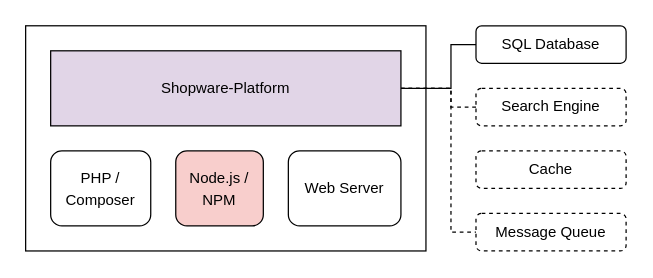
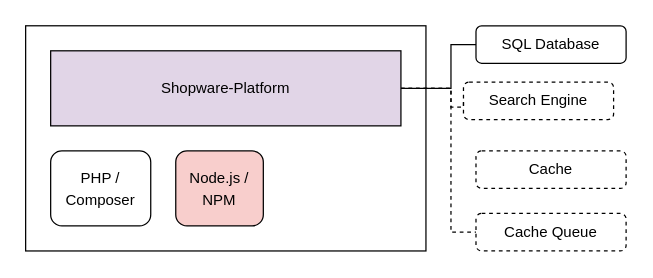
  <mxCell id="0" />
  <mxCell id="1" parent="0" />
  <mxCell id="2" value="" style="rounded=0;whiteSpace=wrap;html=1;fillColor=none;" parent="1" vertex="1"><mxGeometry x="20" y="20" width="320" height="180" as="geometry" /></mxCell>
  <mxCell id="3" value="&lt;p style=&quot;line-height: 120%;&quot;&gt;&lt;/p&gt;&lt;div style=&quot;line-height: 150%;&quot;&gt;PHP /&lt;br&gt;&lt;/div&gt;&lt;div style=&quot;line-height: 150%;&quot;&gt;Composer&lt;br&gt;&lt;/div&gt;&lt;p style=&quot;line-height: 150%;&quot;&gt;&lt;/p&gt;" style="rounded=1;whiteSpace=wrap;html=1;" parent="1" vertex="1"><mxGeometry x="40" y="120" width="80" height="60" as="geometry" /></mxCell>
  <mxCell id="4" value="SQL Database" style="rounded=1;whiteSpace=wrap;html=1;" parent="1" vertex="1"><mxGeometry x="380" y="20" width="120" height="30" as="geometry" /></mxCell>
  <mxCell id="5" value="&lt;p style=&quot;line-height: 150%;&quot;&gt;Node.js /&lt;br&gt;NPM&lt;/p&gt;" style="rounded=1;whiteSpace=wrap;html=1;fillColor=#f8cecc;" parent="1" vertex="1"><mxGeometry x="140" y="120" width="70" height="60" as="geometry" /></mxCell>
- <mxCell id="6" value="Web Server" style="rounded=1;whiteSpace=wrap;html=1;" parent="1" vertex="1"><mxGeometry x="230" y="120" width="90" height="60" as="geometry" /></mxCell>
- <mxCell id="7" value="Search Engine" style="rounded=1;whiteSpace=wrap;html=1;fillStyle=auto;gradientColor=none;glass=0;shadow=0;dashed=1;" parent="1" vertex="1"><mxGeometry x="380" y="70" width="120" height="30" as="geometry" /></mxCell>
- <mxCell id="8" value="Message Queue" style="rounded=1;whiteSpace=wrap;html=1;fillStyle=auto;gradientColor=none;glass=0;shadow=0;dashed=1;" parent="1" vertex="1"><mxGeometry x="380" y="170" width="120" height="30" as="geometry" /></mxCell>
+ <mxCell id="7" value="Search Engine" style="rounded=1;whiteSpace=wrap;html=1;fillStyle=auto;gradientColor=none;glass=0;shadow=0;dashed=1;" parent="1" vertex="1"><mxGeometry x="370" y="65" width="120" height="30" as="geometry" /></mxCell>
+ <mxCell id="8" value="Cache Queue" style="rounded=1;whiteSpace=wrap;html=1;fillStyle=auto;gradientColor=none;glass=0;shadow=0;dashed=1;" parent="1" vertex="1"><mxGeometry x="380" y="170" width="120" height="30" as="geometry" /></mxCell>
  <mxCell id="9" style="edgeStyle=orthogonalEdgeStyle;rounded=0;orthogonalLoop=1;jettySize=auto;html=1;exitX=1;exitY=0.5;exitDx=0;exitDy=0;entryX=0;entryY=0.5;entryDx=0;entryDy=0;endArrow=none;endFill=0;" parent="1" source="12" target="4" edge="1"><mxGeometry relative="1" as="geometry"><Array as="points"><mxPoint x="360" y="70" /><mxPoint x="360" y="35" /></Array></mxGeometry></mxCell>
  <mxCell id="10" style="edgeStyle=orthogonalEdgeStyle;rounded=0;orthogonalLoop=1;jettySize=auto;html=1;exitX=1;exitY=0.5;exitDx=0;exitDy=0;entryX=0;entryY=0.5;entryDx=0;entryDy=0;dashed=1;endArrow=none;endFill=0;" parent="1" source="12" target="7" edge="1"><mxGeometry relative="1" as="geometry"><Array as="points"><mxPoint x="360" y="70" /><mxPoint x="360" y="85" /></Array></mxGeometry></mxCell>
  <mxCell id="11" style="edgeStyle=orthogonalEdgeStyle;rounded=0;orthogonalLoop=1;jettySize=auto;html=1;exitX=1;exitY=0.5;exitDx=0;exitDy=0;entryX=0;entryY=0.5;entryDx=0;entryDy=0;endArrow=none;endFill=0;dashed=1;" parent="1" source="12" target="8" edge="1"><mxGeometry relative="1" as="geometry"><Array as="points"><mxPoint x="360" y="70" /><mxPoint x="360" y="185" /></Array></mxGeometry></mxCell>
  <mxCell id="12" value="&lt;div&gt;Shopware-Platform&lt;/div&gt;" style="rounded=0;whiteSpace=wrap;html=1;shadow=0;strokeWidth=1;perimeterSpacing=0;fillColor=#e1d5e7;" parent="1" vertex="1"><mxGeometry x="40" y="40" width="280" height="60" as="geometry" /></mxCell>
  <mxCell id="13" value="Cache" style="rounded=1;whiteSpace=wrap;html=1;fillStyle=auto;gradientColor=none;glass=0;shadow=0;dashed=1;" parent="1" vertex="1"><mxGeometry x="380" y="120" width="120" height="30" as="geometry" /></mxCell>
